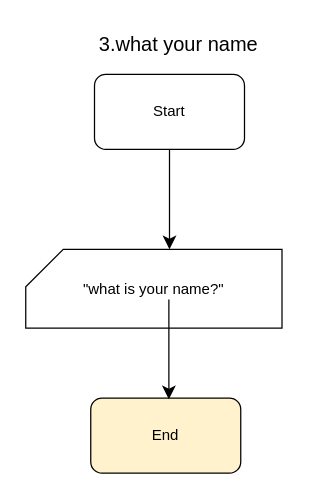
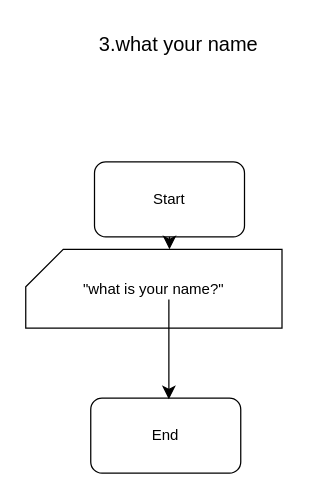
  <mxCell id="0" />
  <mxCell id="1" parent="0" />
- <mxCell id="2" value="Start" style="rounded=1;whiteSpace=wrap;html=1;" vertex="1" parent="1"><mxGeometry x="75" y="59" width="120" height="60" as="geometry" /></mxCell>
+ <mxCell id="2" value="Start" style="rounded=1;whiteSpace=wrap;html=1;" vertex="1" parent="1"><mxGeometry x="75" y="129" width="120" height="60" as="geometry" /></mxCell>
  <mxCell id="3" value="3.what your name" style="text;html=1;align=center;verticalAlign=middle;resizable=0;points=[];autosize=1;strokeColor=none;fillColor=none;fontSize=16;" vertex="1" parent="1"><mxGeometry x="67" y="20" width="150" height="30" as="geometry" /></mxCell>
- <mxCell id="4" value="End" style="rounded=1;whiteSpace=wrap;html=1;fillColor=#fff2cc;" vertex="1" parent="1"><mxGeometry x="72" y="318" width="120" height="60" as="geometry" /></mxCell>
+ <mxCell id="4" value="End" style="rounded=1;whiteSpace=wrap;html=1;" vertex="1" parent="1"><mxGeometry x="72" y="318" width="120" height="60" as="geometry" /></mxCell>
  <mxCell id="5" value="&quot;what is your name?&quot;" style="shape=card;whiteSpace=wrap;html=1;" vertex="1" parent="1"><mxGeometry x="20" y="199" width="205" height="63" as="geometry" /></mxCell>
  <mxCell id="6" style="edgeStyle=none;curved=1;rounded=0;orthogonalLoop=1;jettySize=auto;html=1;exitX=0.5;exitY=1;exitDx=0;exitDy=0;fontSize=12;startSize=8;endSize=8;" edge="1" parent="1" source="2"><mxGeometry relative="1" as="geometry"><mxPoint x="135" y="199" as="targetPoint" /></mxGeometry></mxCell>
  <mxCell id="7" style="edgeStyle=none;curved=1;rounded=0;orthogonalLoop=1;jettySize=auto;html=1;exitX=0.5;exitY=1;exitDx=0;exitDy=0;fontSize=12;startSize=8;endSize=8;" edge="1" parent="1"><mxGeometry relative="1" as="geometry"><mxPoint x="134.5" y="239" as="sourcePoint" /><mxPoint x="134.5" y="319" as="targetPoint" /></mxGeometry></mxCell>
